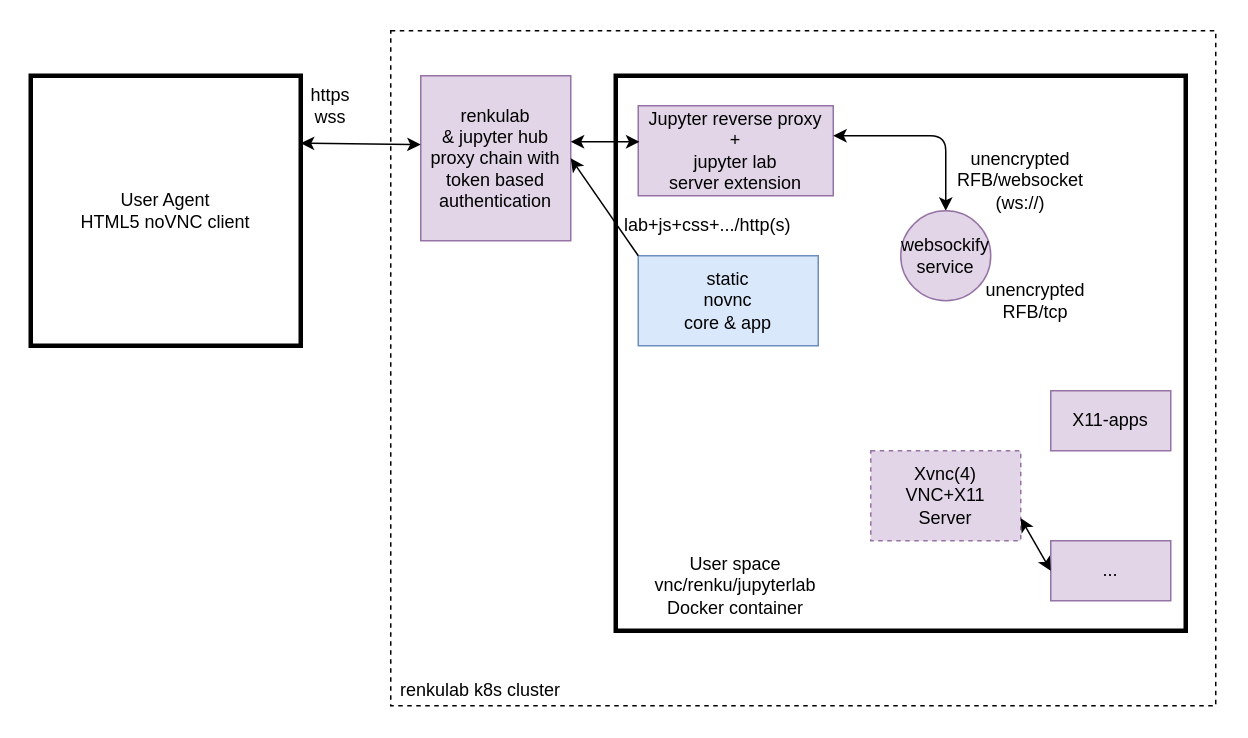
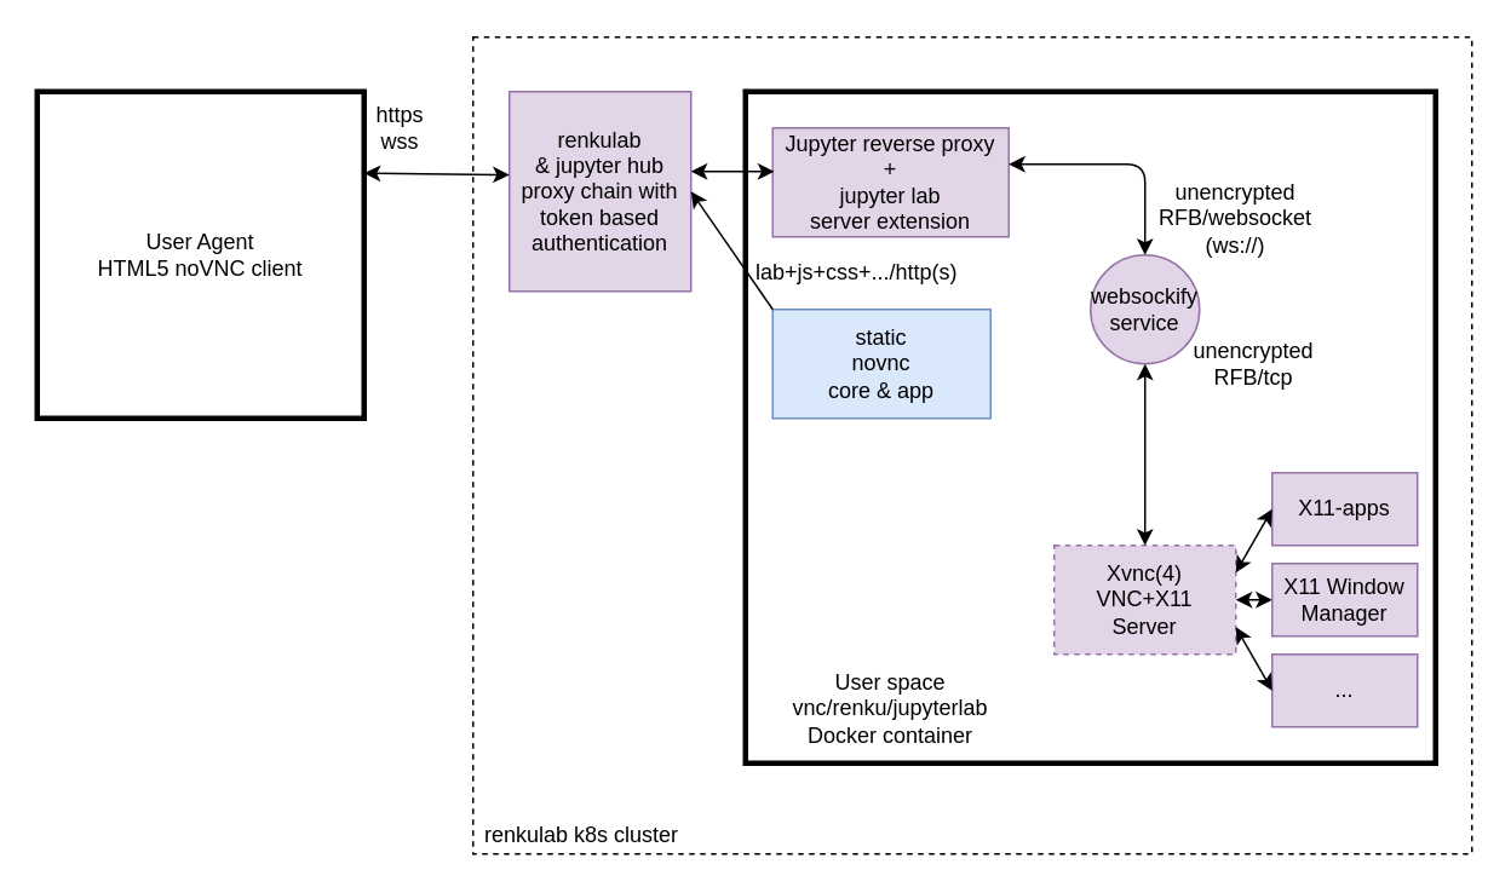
  <mxCell id="0" />
  <mxCell id="1" parent="0" />
  <mxCell id="2" value="" style="rounded=0;whiteSpace=wrap;html=1;strokeWidth=1;dashed=1;perimeterSpacing=0;" vertex="1" parent="1"><mxGeometry x="260" y="20" width="550" height="450" as="geometry" /></mxCell>
  <mxCell id="3" value="" style="whiteSpace=wrap;html=1;strokeWidth=3;" vertex="1" parent="1"><mxGeometry x="410" y="50" width="380" height="370" as="geometry" /></mxCell>
  <mxCell id="4" value="Xvnc(4)&lt;br&gt;VNC+X11&lt;br&gt;Server" style="rounded=0;whiteSpace=wrap;html=1;fillColor=#e1d5e7;strokeColor=#9673a6;dashed=1;" vertex="1" parent="1"><mxGeometry x="580" y="300" width="100" height="60" as="geometry" /></mxCell>
  <mxCell id="5" value="X11-apps" style="whiteSpace=wrap;html=1;imageAspect=0;resizeWidth=0;fillColor=#e1d5e7;strokeColor=#9673a6;" vertex="1" parent="1"><mxGeometry x="700" y="260" width="80" height="40" as="geometry" /></mxCell>
+ <mxCell id="6" value="X11 Window&lt;br&gt;Manager" style="whiteSpace=wrap;html=1;fillColor=#e1d5e7;strokeColor=#9673a6;" vertex="1" parent="1"><mxGeometry x="700" y="310" width="80" height="40" as="geometry" /></mxCell>
+ <mxCell id="7" value="" style="endArrow=classic;startArrow=classic;html=1;entryX=0;entryY=0.5;entryDx=0;entryDy=0;exitX=1;exitY=0.25;exitDx=0;exitDy=0;" edge="1" parent="1" source="4" target="5"><mxGeometry width="50" height="50" relative="1" as="geometry"><mxPoint x="340" y="460" as="sourcePoint" /><mxPoint x="390" y="410" as="targetPoint" /></mxGeometry></mxCell>
+ <mxCell id="8" value="" style="endArrow=classic;startArrow=classic;html=1;entryX=0;entryY=0.5;entryDx=0;entryDy=0;exitX=1;exitY=0.5;exitDx=0;exitDy=0;" edge="1" parent="1" source="4" target="6"><mxGeometry width="50" height="50" relative="1" as="geometry"><mxPoint x="340" y="460" as="sourcePoint" /><mxPoint x="390" y="410" as="targetPoint" /></mxGeometry></mxCell>
  <mxCell id="9" value="User Agent&lt;br&gt;HTML5 noVNC client" style="whiteSpace=wrap;html=1;aspect=fixed;strokeWidth=3;" vertex="1" parent="1"><mxGeometry x="20" y="50" width="180" height="180" as="geometry" /></mxCell>
  <mxCell id="10" value="renkulab&lt;br&gt;&amp;amp; jupyter hub&lt;br&gt;proxy chain with&lt;br&gt;token based&lt;br&gt;authentication" style="rounded=0;whiteSpace=wrap;html=1;fillColor=#e1d5e7;strokeColor=#9673a6;" vertex="1" parent="1"><mxGeometry x="280" y="50" width="100" height="110" as="geometry" /></mxCell>
  <mxCell id="11" value="Jupyter reverse proxy&lt;br&gt;+&lt;br&gt;jupyter lab&lt;br&gt;server extension" style="rounded=0;whiteSpace=wrap;html=1;fillColor=#e1d5e7;strokeColor=#9673a6;" vertex="1" parent="1"><mxGeometry x="425" y="70" width="130" height="60" as="geometry" /></mxCell>
  <mxCell id="12" value="static&lt;br&gt;novnc&lt;br&gt;core &amp;amp; app" style="rounded=0;whiteSpace=wrap;html=1;fillColor=#dae8fc;strokeColor=#6c8ebf;" vertex="1" parent="1"><mxGeometry x="425" y="170" width="120" height="60" as="geometry" /></mxCell>
  <mxCell id="13" value="" style="endArrow=classic;startArrow=classic;html=1;exitX=0.5;exitY=0;exitDx=0;exitDy=0;" edge="1" parent="1" source="14"><mxGeometry width="50" height="50" relative="1" as="geometry"><mxPoint x="370" y="370" as="sourcePoint" /><mxPoint x="555" y="90" as="targetPoint" /><Array as="points"><mxPoint x="630" y="90" /></Array></mxGeometry></mxCell>
  <mxCell id="14" value="websockify&lt;br&gt;service" style="ellipse;whiteSpace=wrap;html=1;aspect=fixed;fillColor=#e1d5e7;strokeColor=#9673a6;" vertex="1" parent="1"><mxGeometry x="600" y="140" width="60" height="60" as="geometry" /></mxCell>
  <mxCell id="15" value="unencrypted&lt;br&gt;RFB/websocket (ws://)" style="text;html=1;strokeColor=none;fillColor=none;align=center;verticalAlign=middle;whiteSpace=wrap;rounded=0;" vertex="1" parent="1"><mxGeometry x="630" y="110" width="100" height="20" as="geometry" /></mxCell>
  <mxCell id="16" value="unencrypted RFB/tcp" style="text;html=1;strokeColor=none;fillColor=none;align=center;verticalAlign=middle;whiteSpace=wrap;rounded=0;" vertex="1" parent="1"><mxGeometry x="670" y="190" width="40" height="20" as="geometry" /></mxCell>
  <mxCell id="17" value="" style="endArrow=classic;startArrow=none;html=1;entryX=1;entryY=0.5;entryDx=0;entryDy=0;exitX=0;exitY=0;exitDx=0;exitDy=0;endFill=1;startFill=0;" edge="1" parent="1" source="12" target="10"><mxGeometry width="50" height="50" relative="1" as="geometry"><mxPoint x="600" y="160" as="sourcePoint" /><mxPoint x="540" y="110" as="targetPoint" /></mxGeometry></mxCell>
+ <mxCell id="18" value="" style="endArrow=classic;startArrow=classic;html=1;entryX=0.5;entryY=1;entryDx=0;entryDy=0;exitX=0.5;exitY=0;exitDx=0;exitDy=0;" edge="1" parent="1" source="4" target="14"><mxGeometry width="50" height="50" relative="1" as="geometry"><mxPoint x="630" y="220" as="sourcePoint" /><mxPoint x="400" y="130" as="targetPoint" /></mxGeometry></mxCell>
  <mxCell id="19" value="lab+js+css+.../http(s)" style="text;html=1;strokeColor=none;fillColor=none;align=center;verticalAlign=middle;whiteSpace=wrap;rounded=0;" vertex="1" parent="1"><mxGeometry x="414" y="140" width="115" height="20" as="geometry" /></mxCell>
  <mxCell id="20" value="" style="endArrow=classic;startArrow=classic;html=1;exitX=1;exitY=0.25;exitDx=0;exitDy=0;entryX=0;entryY=0.417;entryDx=0;entryDy=0;entryPerimeter=0;" edge="1" parent="1" source="9" target="10"><mxGeometry width="50" height="50" relative="1" as="geometry"><mxPoint x="310" y="180" as="sourcePoint" /><mxPoint x="240" y="100" as="targetPoint" /></mxGeometry></mxCell>
  <mxCell id="21" value="" style="endArrow=classic;startArrow=classic;html=1;exitX=1;exitY=0.4;exitDx=0;exitDy=0;entryX=0.006;entryY=0.4;entryDx=0;entryDy=0;entryPerimeter=0;exitPerimeter=0;" edge="1" parent="1" source="10" target="11"><mxGeometry width="50" height="50" relative="1" as="geometry"><mxPoint x="230" y="105" as="sourcePoint" /><mxPoint x="250" y="105.02" as="targetPoint" /></mxGeometry></mxCell>
  <mxCell id="22" value="..." style="whiteSpace=wrap;html=1;fillColor=#e1d5e7;strokeColor=#9673a6;" vertex="1" parent="1"><mxGeometry x="700" y="360" width="80" height="40" as="geometry" /></mxCell>
  <mxCell id="23" value="" style="endArrow=classic;startArrow=classic;html=1;entryX=0;entryY=0.5;entryDx=0;entryDy=0;exitX=1;exitY=0.75;exitDx=0;exitDy=0;" edge="1" parent="1" source="4" target="22"><mxGeometry width="50" height="50" relative="1" as="geometry"><mxPoint x="690" y="325" as="sourcePoint" /><mxPoint x="710" y="290" as="targetPoint" /></mxGeometry></mxCell>
  <mxCell id="24" value="https&lt;br&gt;wss" style="text;html=1;strokeColor=none;fillColor=none;align=center;verticalAlign=middle;whiteSpace=wrap;rounded=0;" vertex="1" parent="1"><mxGeometry x="200" y="60" width="40" height="20" as="geometry" /></mxCell>
  <mxCell id="25" value="User space&lt;br&gt;vnc/renku/jupyterlab Docker container" style="text;html=1;strokeColor=none;fillColor=none;align=center;verticalAlign=middle;whiteSpace=wrap;rounded=0;" vertex="1" parent="1"><mxGeometry x="430" y="380" width="120" height="20" as="geometry" /></mxCell>
  <mxCell id="26" value="renkulab k8s cluster" style="text;html=1;strokeColor=none;fillColor=none;align=center;verticalAlign=middle;whiteSpace=wrap;rounded=0;" vertex="1" parent="1"><mxGeometry x="260" y="450" width="120" height="20" as="geometry" /></mxCell>
